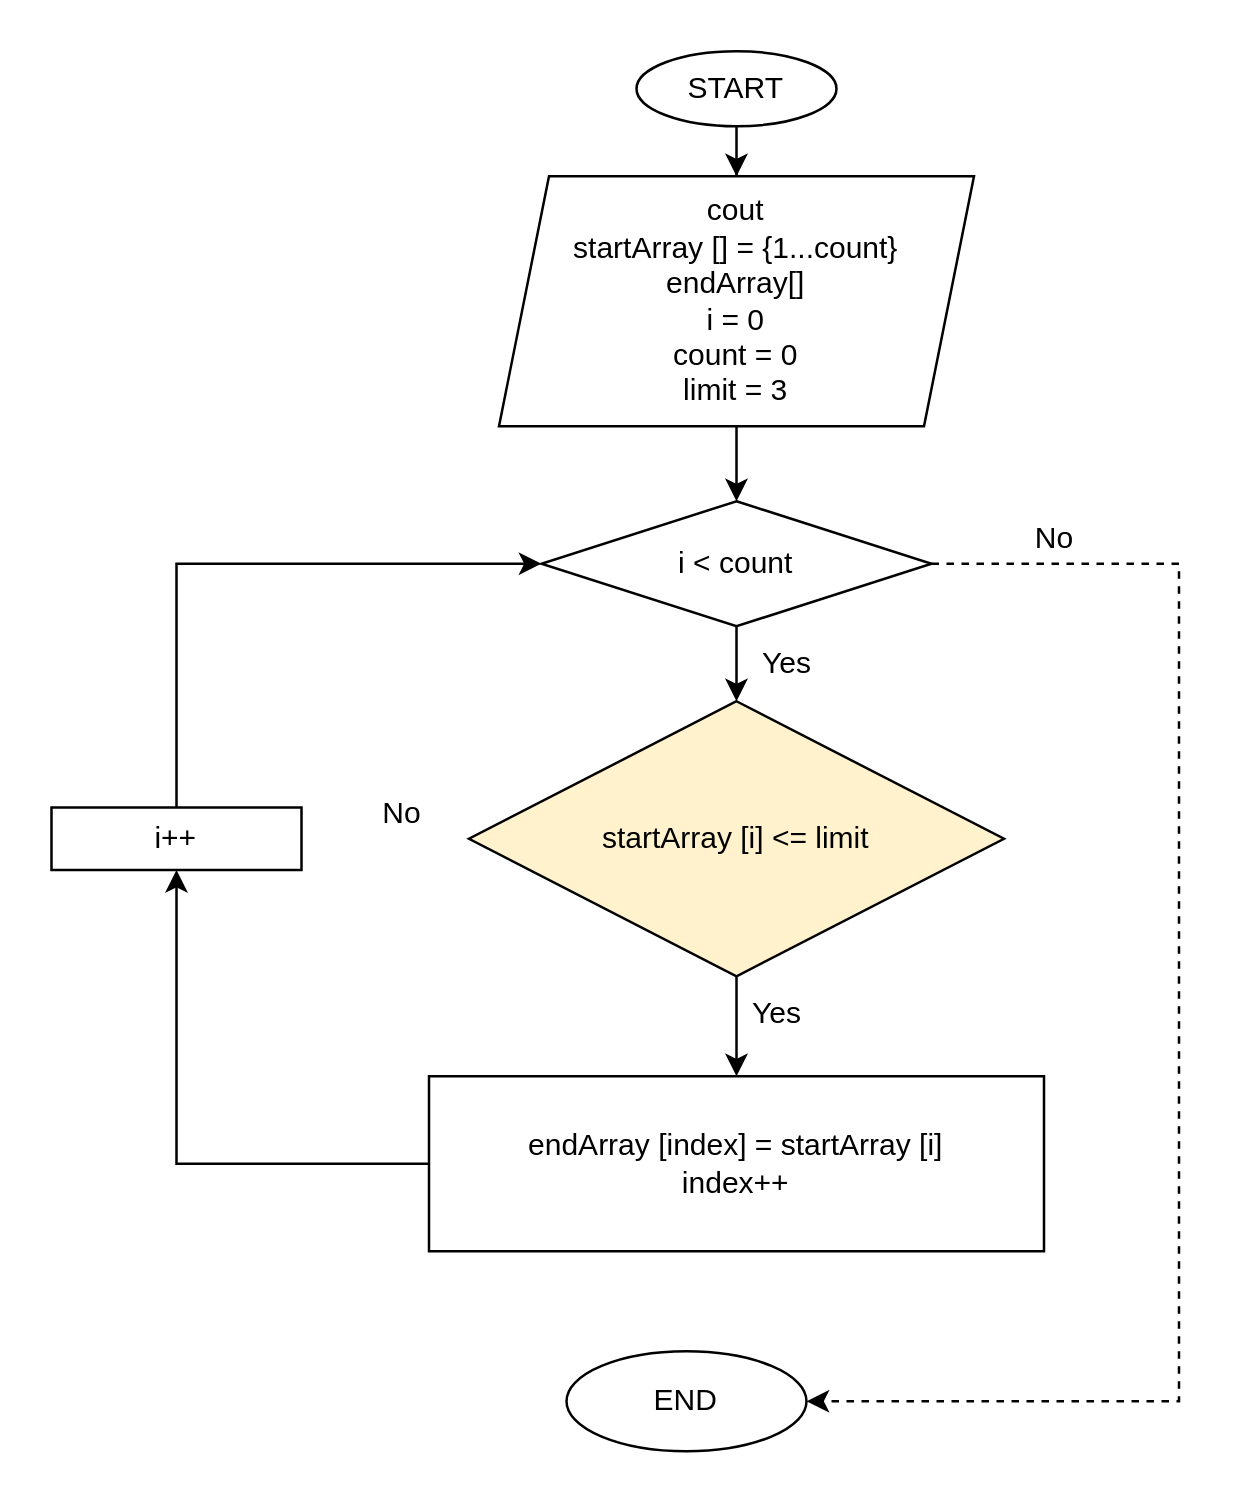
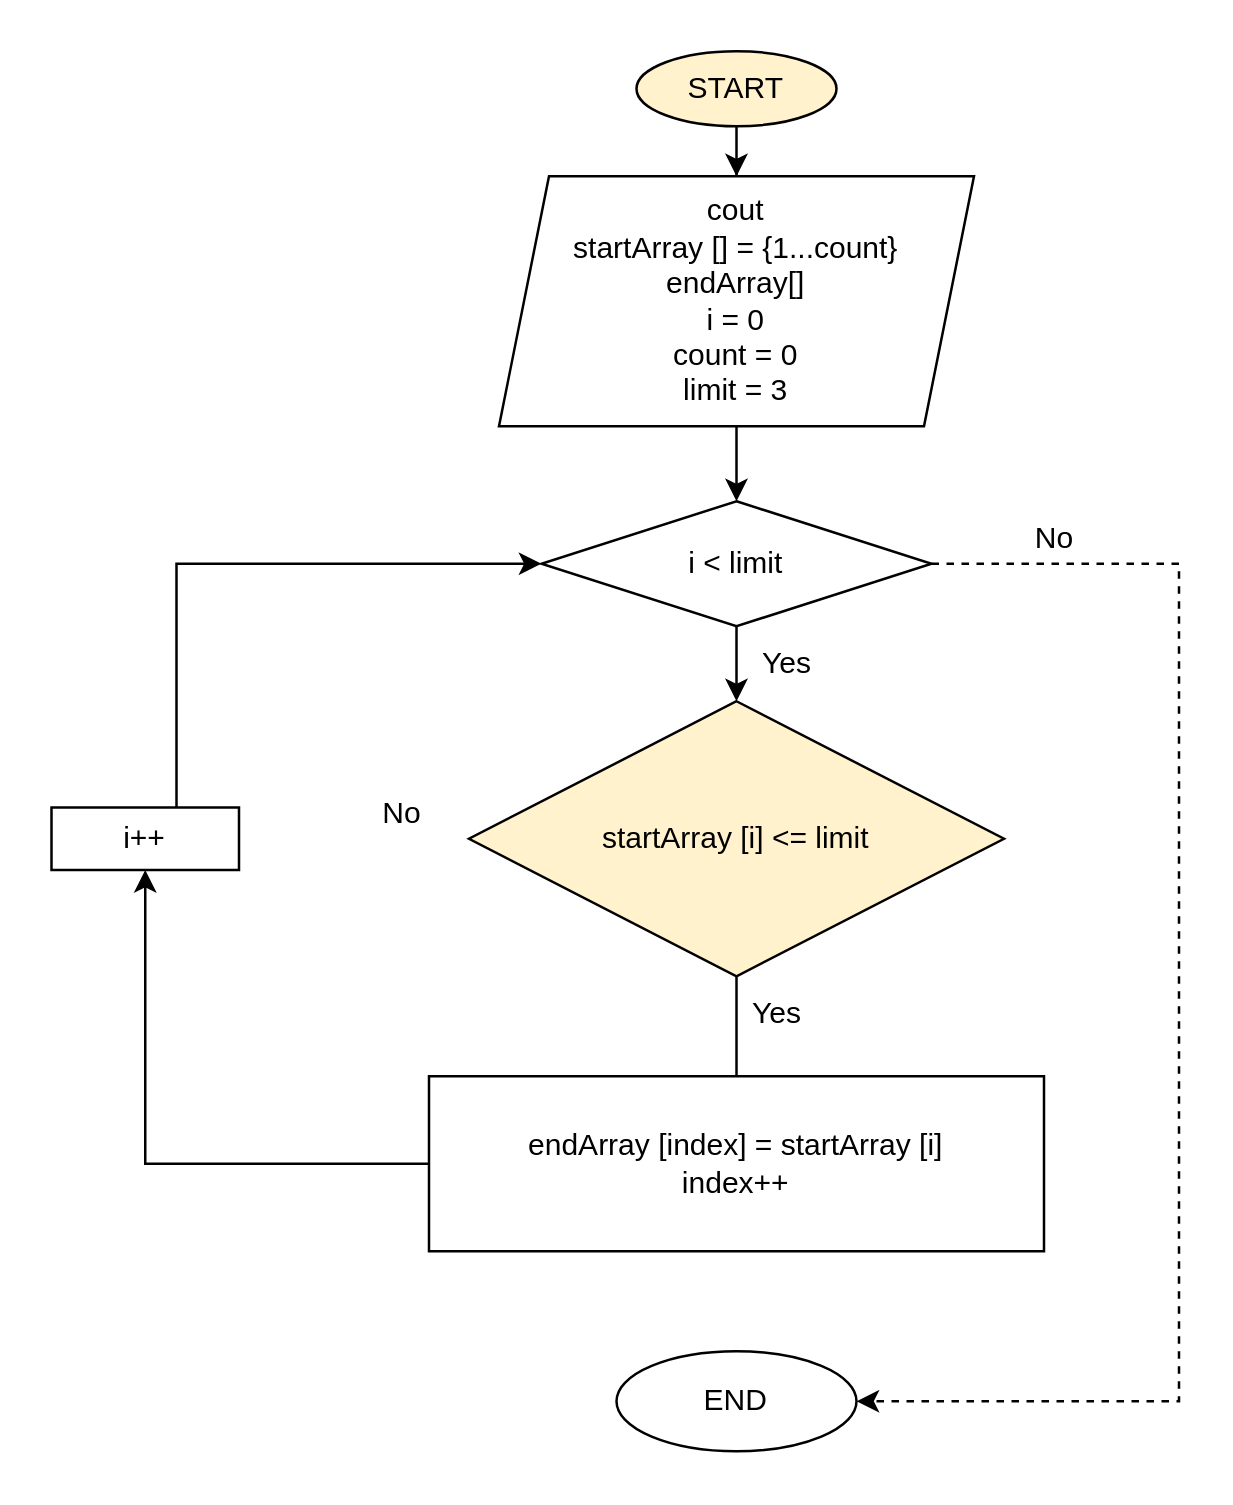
  <mxCell id="0" />
  <mxCell id="1" parent="0" />
  <mxCell id="2" value="" style="edgeStyle=orthogonalEdgeStyle;rounded=0;orthogonalLoop=1;jettySize=auto;html=1;" edge="1" parent="1" source="3" target="5"><mxGeometry relative="1" as="geometry" /></mxCell>
- <mxCell id="3" value="START" style="ellipse;whiteSpace=wrap;html=1;" vertex="1" parent="1"><mxGeometry x="254" y="20" width="80" height="30" as="geometry" /></mxCell>
+ <mxCell id="3" value="START" style="ellipse;whiteSpace=wrap;html=1;fillColor=#fff2cc;" vertex="1" parent="1"><mxGeometry x="254" y="20" width="80" height="30" as="geometry" /></mxCell>
  <mxCell id="4" value="" style="edgeStyle=orthogonalEdgeStyle;rounded=0;orthogonalLoop=1;jettySize=auto;html=1;" edge="1" parent="1" source="5" target="8"><mxGeometry relative="1" as="geometry" /></mxCell>
  <mxCell id="5" value="cout&lt;br&gt;startArray [] = {1...count}&lt;br&gt;endArray[]&lt;br&gt;i = 0&lt;br&gt;count = 0&lt;br&gt;limit = 3" style="shape=parallelogram;perimeter=parallelogramPerimeter;whiteSpace=wrap;html=1;fixedSize=1;" vertex="1" parent="1"><mxGeometry x="199" y="70" width="190" height="100" as="geometry" /></mxCell>
  <mxCell id="6" value="" style="edgeStyle=orthogonalEdgeStyle;rounded=0;orthogonalLoop=1;jettySize=auto;html=1;" edge="1" parent="1" source="8" target="10"><mxGeometry relative="1" as="geometry" /></mxCell>
  <mxCell id="7" style="edgeStyle=orthogonalEdgeStyle;rounded=0;orthogonalLoop=1;jettySize=auto;html=1;entryX=1;entryY=0.5;entryDx=0;entryDy=0;dashed=1;" edge="1" parent="1" source="8" target="15"><mxGeometry relative="1" as="geometry"><mxPoint x="350" y="560" as="targetPoint" /><Array as="points"><mxPoint x="471" y="225" /><mxPoint x="471" y="560" /></Array></mxGeometry></mxCell>
- <mxCell id="8" value="i &amp;lt; count" style="rhombus;whiteSpace=wrap;html=1;" vertex="1" parent="1"><mxGeometry x="216" y="200" width="156" height="50" as="geometry" /></mxCell>
- <mxCell id="9" value="" style="edgeStyle=orthogonalEdgeStyle;rounded=0;orthogonalLoop=1;jettySize=auto;html=1;" edge="1" parent="1" source="10" target="14"><mxGeometry relative="1" as="geometry" /></mxCell>
+ <mxCell id="8" value="i &amp;lt; limit" style="rhombus;whiteSpace=wrap;html=1;" vertex="1" parent="1"><mxGeometry x="216" y="200" width="156" height="50" as="geometry" /></mxCell>
+ <mxCell id="9" value="" style="edgeStyle=orthogonalEdgeStyle;rounded=0;orthogonalLoop=1;jettySize=auto;html=1;endArrow=none;" edge="1" parent="1" source="10" target="14"><mxGeometry relative="1" as="geometry" /></mxCell>
  <mxCell id="10" value="startArray [i] &amp;lt;= limit" style="rhombus;whiteSpace=wrap;html=1;fillColor=#fff2cc;" vertex="1" parent="1"><mxGeometry x="187" y="280" width="214" height="110" as="geometry" /></mxCell>
  <mxCell id="11" style="edgeStyle=orthogonalEdgeStyle;rounded=0;orthogonalLoop=1;jettySize=auto;html=1;entryX=0;entryY=0.5;entryDx=0;entryDy=0;" edge="1" parent="1" source="12" target="8"><mxGeometry relative="1" as="geometry"><mxPoint x="70" y="220" as="targetPoint" /><Array as="points"><mxPoint x="70" y="225" /></Array></mxGeometry></mxCell>
- <mxCell id="12" value="i++" style="rounded=0;whiteSpace=wrap;html=1;" vertex="1" parent="1"><mxGeometry x="20" y="322.5" width="100" height="25" as="geometry" /></mxCell>
+ <mxCell id="12" value="i++" style="rounded=0;whiteSpace=wrap;html=1;" vertex="1" parent="1"><mxGeometry x="20" y="322.5" width="75" height="25" as="geometry" /></mxCell>
  <mxCell id="13" style="edgeStyle=orthogonalEdgeStyle;rounded=0;orthogonalLoop=1;jettySize=auto;html=1;entryX=0.5;entryY=1;entryDx=0;entryDy=0;" edge="1" parent="1" source="14" target="12"><mxGeometry relative="1" as="geometry"><mxPoint x="70" y="465" as="targetPoint" /></mxGeometry></mxCell>
  <mxCell id="14" value="endArray [index] = startArray [i]&lt;br&gt;index++" style="rounded=0;whiteSpace=wrap;html=1;" vertex="1" parent="1"><mxGeometry x="171" y="430" width="246" height="70" as="geometry" /></mxCell>
- <mxCell id="15" value="END" style="ellipse;whiteSpace=wrap;html=1;" vertex="1" parent="1"><mxGeometry x="226" y="540" width="96" height="40" as="geometry" /></mxCell>
+ <mxCell id="15" value="END" style="ellipse;whiteSpace=wrap;html=1;" vertex="1" parent="1"><mxGeometry x="246" y="540" width="96" height="40" as="geometry" /></mxCell>
  <mxCell id="16" value="Yes" style="text;html=1;align=center;verticalAlign=middle;resizable=0;points=[];autosize=1;strokeColor=none;fillColor=none;" vertex="1" parent="1"><mxGeometry x="294" y="250" width="40" height="30" as="geometry" /></mxCell>
  <mxCell id="17" value="Yes" style="text;html=1;align=center;verticalAlign=middle;resizable=0;points=[];autosize=1;strokeColor=none;fillColor=none;" vertex="1" parent="1"><mxGeometry x="290" y="390" width="40" height="30" as="geometry" /></mxCell>
  <mxCell id="18" value="No" style="text;html=1;align=center;verticalAlign=middle;resizable=0;points=[];autosize=1;strokeColor=none;fillColor=none;" vertex="1" parent="1"><mxGeometry x="401" y="200" width="40" height="30" as="geometry" /></mxCell>
  <mxCell id="19" value="No" style="text;html=1;align=center;verticalAlign=middle;resizable=0;points=[];autosize=1;strokeColor=none;fillColor=none;" vertex="1" parent="1"><mxGeometry x="140" y="310" width="40" height="30" as="geometry" /></mxCell>
